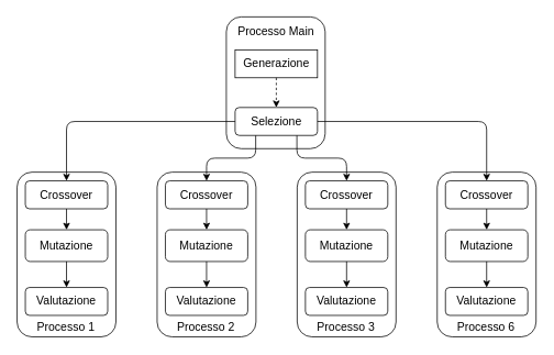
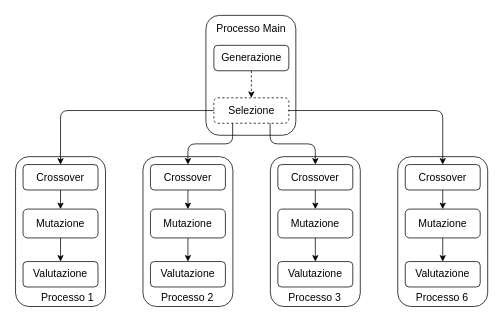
  <mxCell id="0" />
  <mxCell id="1" parent="0" />
  <mxCell id="2" value="" style="rounded=1;whiteSpace=wrap;html=1;fontSize=14;container=0;" parent="1" vertex="1"><mxGeometry x="274" y="20" width="120" height="160" as="geometry" /></mxCell>
  <mxCell id="3" value="Processo Main" style="text;html=1;strokeColor=none;fillColor=none;align=center;verticalAlign=middle;whiteSpace=wrap;rounded=0;fontSize=14;container=0;" parent="1" vertex="1"><mxGeometry x="284.5" y="30" width="99" height="16.97" as="geometry" /></mxCell>
- <mxCell id="4" value="Generazione" style="whiteSpace=wrap;html=1;fontSize=14;container=0;rounded=0;" parent="1" vertex="1"><mxGeometry x="284.65" y="60" width="100" height="33.94" as="geometry" /></mxCell>
- <mxCell id="5" value="Selezione" style="rounded=1;whiteSpace=wrap;html=1;fontSize=14;container=0;" parent="1" vertex="1"><mxGeometry x="284.65" y="130" width="100" height="33.94" as="geometry" /></mxCell>
+ <mxCell id="4" value="Generazione" style="rounded=1;whiteSpace=wrap;html=1;fontSize=14;container=0;" parent="1" vertex="1"><mxGeometry x="284.65" y="60" width="100" height="33.94" as="geometry" /></mxCell>
+ <mxCell id="5" value="Selezione" style="rounded=1;whiteSpace=wrap;html=1;fontSize=14;container=0;dashed=1;" parent="1" vertex="1"><mxGeometry x="284.65" y="130" width="100" height="33.94" as="geometry" /></mxCell>
  <mxCell id="6" style="edgeStyle=none;html=1;exitX=0.5;exitY=1;exitDx=0;exitDy=0;fontSize=14;dashed=1;" parent="1" source="4" target="5" edge="1"><mxGeometry relative="1" as="geometry" /></mxCell>
  <mxCell id="7" value="" style="rounded=1;whiteSpace=wrap;html=1;fontSize=14;container=0;" parent="1" vertex="1"><mxGeometry x="20" y="208.5" width="120" height="200" as="geometry" /></mxCell>
- <mxCell id="8" value="Processo 1" style="text;html=1;strokeColor=none;fillColor=none;align=center;verticalAlign=middle;whiteSpace=wrap;rounded=0;fontSize=14;container=0;" parent="1" vertex="1"><mxGeometry x="37.35" y="388.5" width="85.29" height="16.97" as="geometry" /></mxCell>
+ <mxCell id="8" value="Processo 1" style="text;html=1;strokeColor=none;fillColor=none;align=center;verticalAlign=middle;whiteSpace=wrap;rounded=0;fontSize=14;container=0;" parent="1" vertex="1"><mxGeometry x="47.35" y="388.5" width="85.29" height="16.97" as="geometry" /></mxCell>
  <mxCell id="9" value="Crossover" style="rounded=1;whiteSpace=wrap;html=1;fontSize=14;container=0;" parent="1" vertex="1"><mxGeometry x="30" y="219.09" width="100" height="33.94" as="geometry" /></mxCell>
  <mxCell id="10" value="Mutazione" style="rounded=1;whiteSpace=wrap;html=1;fontSize=14;container=0;" parent="1" vertex="1"><mxGeometry x="30" y="278.5" width="100" height="38.5" as="geometry" /></mxCell>
  <mxCell id="11" style="edgeStyle=none;html=1;entryX=0.5;entryY=0;entryDx=0;entryDy=0;fontSize=14;" parent="1" source="9" target="10" edge="1"><mxGeometry relative="1" as="geometry" /></mxCell>
  <mxCell id="12" value="Valutazione" style="rounded=1;whiteSpace=wrap;html=1;fontSize=14;container=0;" parent="1" vertex="1"><mxGeometry x="30" y="348.5" width="100" height="33.94" as="geometry" /></mxCell>
  <mxCell id="13" style="edgeStyle=none;html=1;entryX=0.5;entryY=0;entryDx=0;entryDy=0;fontSize=14;" parent="1" source="10" target="12" edge="1"><mxGeometry relative="1" as="geometry" /></mxCell>
  <mxCell id="14" value="" style="rounded=1;whiteSpace=wrap;html=1;fontSize=14;container=0;" vertex="1" parent="1"><mxGeometry x="190" y="208.5" width="120" height="200" as="geometry" /></mxCell>
  <mxCell id="15" value="Processo 2" style="text;html=1;strokeColor=none;fillColor=none;align=center;verticalAlign=middle;whiteSpace=wrap;rounded=0;fontSize=14;container=0;" vertex="1" parent="1"><mxGeometry x="207.35" y="388.5" width="85.29" height="16.97" as="geometry" /></mxCell>
  <mxCell id="16" value="Crossover" style="rounded=1;whiteSpace=wrap;html=1;fontSize=14;container=0;" vertex="1" parent="1"><mxGeometry x="200" y="219.09" width="100" height="33.94" as="geometry" /></mxCell>
  <mxCell id="17" value="Mutazione" style="rounded=1;whiteSpace=wrap;html=1;fontSize=14;container=0;" vertex="1" parent="1"><mxGeometry x="200" y="278.5" width="100" height="38.5" as="geometry" /></mxCell>
  <mxCell id="18" style="edgeStyle=none;html=1;entryX=0.5;entryY=0;entryDx=0;entryDy=0;fontSize=14;" edge="1" parent="1" source="16" target="17"><mxGeometry relative="1" as="geometry" /></mxCell>
  <mxCell id="19" value="Valutazione" style="rounded=1;whiteSpace=wrap;html=1;fontSize=14;container=0;" vertex="1" parent="1"><mxGeometry x="200" y="348.5" width="100" height="33.94" as="geometry" /></mxCell>
  <mxCell id="20" style="edgeStyle=none;html=1;entryX=0.5;entryY=0;entryDx=0;entryDy=0;fontSize=14;" edge="1" parent="1" source="17" target="19"><mxGeometry relative="1" as="geometry" /></mxCell>
  <mxCell id="21" value="" style="rounded=1;whiteSpace=wrap;html=1;fontSize=14;container=0;" vertex="1" parent="1"><mxGeometry x="360" y="208.5" width="120" height="200" as="geometry" /></mxCell>
  <mxCell id="22" value="Processo 3" style="text;html=1;strokeColor=none;fillColor=none;align=center;verticalAlign=middle;whiteSpace=wrap;rounded=0;fontSize=14;container=0;" vertex="1" parent="1"><mxGeometry x="377.35" y="388.5" width="85.29" height="16.97" as="geometry" /></mxCell>
  <mxCell id="23" value="Crossover" style="rounded=1;whiteSpace=wrap;html=1;fontSize=14;container=0;" vertex="1" parent="1"><mxGeometry x="370" y="219.09" width="100" height="33.94" as="geometry" /></mxCell>
  <mxCell id="24" value="Mutazione" style="rounded=1;whiteSpace=wrap;html=1;fontSize=14;container=0;" vertex="1" parent="1"><mxGeometry x="370" y="278.5" width="100" height="38.5" as="geometry" /></mxCell>
  <mxCell id="25" style="edgeStyle=none;html=1;entryX=0.5;entryY=0;entryDx=0;entryDy=0;fontSize=14;" edge="1" parent="1" source="23" target="24"><mxGeometry relative="1" as="geometry" /></mxCell>
  <mxCell id="26" value="Valutazione" style="rounded=1;whiteSpace=wrap;html=1;fontSize=14;container=0;" vertex="1" parent="1"><mxGeometry x="370" y="348.5" width="100" height="33.94" as="geometry" /></mxCell>
  <mxCell id="27" style="edgeStyle=none;html=1;entryX=0.5;entryY=0;entryDx=0;entryDy=0;fontSize=14;" edge="1" parent="1" source="24" target="26"><mxGeometry relative="1" as="geometry" /></mxCell>
  <mxCell id="28" value="" style="rounded=1;whiteSpace=wrap;html=1;fontSize=14;container=0;" vertex="1" parent="1"><mxGeometry x="530" y="208.5" width="120" height="200" as="geometry" /></mxCell>
  <mxCell id="29" value="Processo 6" style="text;html=1;strokeColor=none;fillColor=none;align=center;verticalAlign=middle;whiteSpace=wrap;rounded=0;fontSize=14;container=0;" vertex="1" parent="1"><mxGeometry x="547.35" y="388.5" width="85.29" height="16.97" as="geometry" /></mxCell>
  <mxCell id="30" value="Crossover" style="rounded=1;whiteSpace=wrap;html=1;fontSize=14;container=0;" vertex="1" parent="1"><mxGeometry x="540" y="219.09" width="100" height="33.94" as="geometry" /></mxCell>
  <mxCell id="31" value="Mutazione" style="rounded=1;whiteSpace=wrap;html=1;fontSize=14;container=0;" vertex="1" parent="1"><mxGeometry x="540" y="278.5" width="100" height="38.5" as="geometry" /></mxCell>
  <mxCell id="32" style="edgeStyle=none;html=1;entryX=0.5;entryY=0;entryDx=0;entryDy=0;fontSize=14;" edge="1" parent="1" source="30" target="31"><mxGeometry relative="1" as="geometry" /></mxCell>
  <mxCell id="33" value="Valutazione" style="rounded=1;whiteSpace=wrap;html=1;fontSize=14;container=0;" vertex="1" parent="1"><mxGeometry x="540" y="348.5" width="100" height="33.94" as="geometry" /></mxCell>
  <mxCell id="34" style="edgeStyle=none;html=1;entryX=0.5;entryY=0;entryDx=0;entryDy=0;fontSize=14;" edge="1" parent="1" source="31" target="33"><mxGeometry relative="1" as="geometry" /></mxCell>
  <mxCell id="35" style="edgeStyle=orthogonalEdgeStyle;html=1;entryX=0.5;entryY=0;entryDx=0;entryDy=0;" edge="1" parent="1" source="5" target="9"><mxGeometry relative="1" as="geometry" /></mxCell>
  <mxCell id="36" style="edgeStyle=orthogonalEdgeStyle;html=1;exitX=0.25;exitY=1;exitDx=0;exitDy=0;entryX=0.5;entryY=0;entryDx=0;entryDy=0;" edge="1" parent="1" source="5" target="16"><mxGeometry relative="1" as="geometry" /></mxCell>
  <mxCell id="37" style="edgeStyle=orthogonalEdgeStyle;html=1;exitX=0.75;exitY=1;exitDx=0;exitDy=0;entryX=0.5;entryY=0;entryDx=0;entryDy=0;" edge="1" parent="1" source="5" target="23"><mxGeometry relative="1" as="geometry" /></mxCell>
  <mxCell id="38" style="edgeStyle=orthogonalEdgeStyle;html=1;entryX=0.5;entryY=0;entryDx=0;entryDy=0;" edge="1" parent="1" source="5" target="30"><mxGeometry relative="1" as="geometry" /></mxCell>
